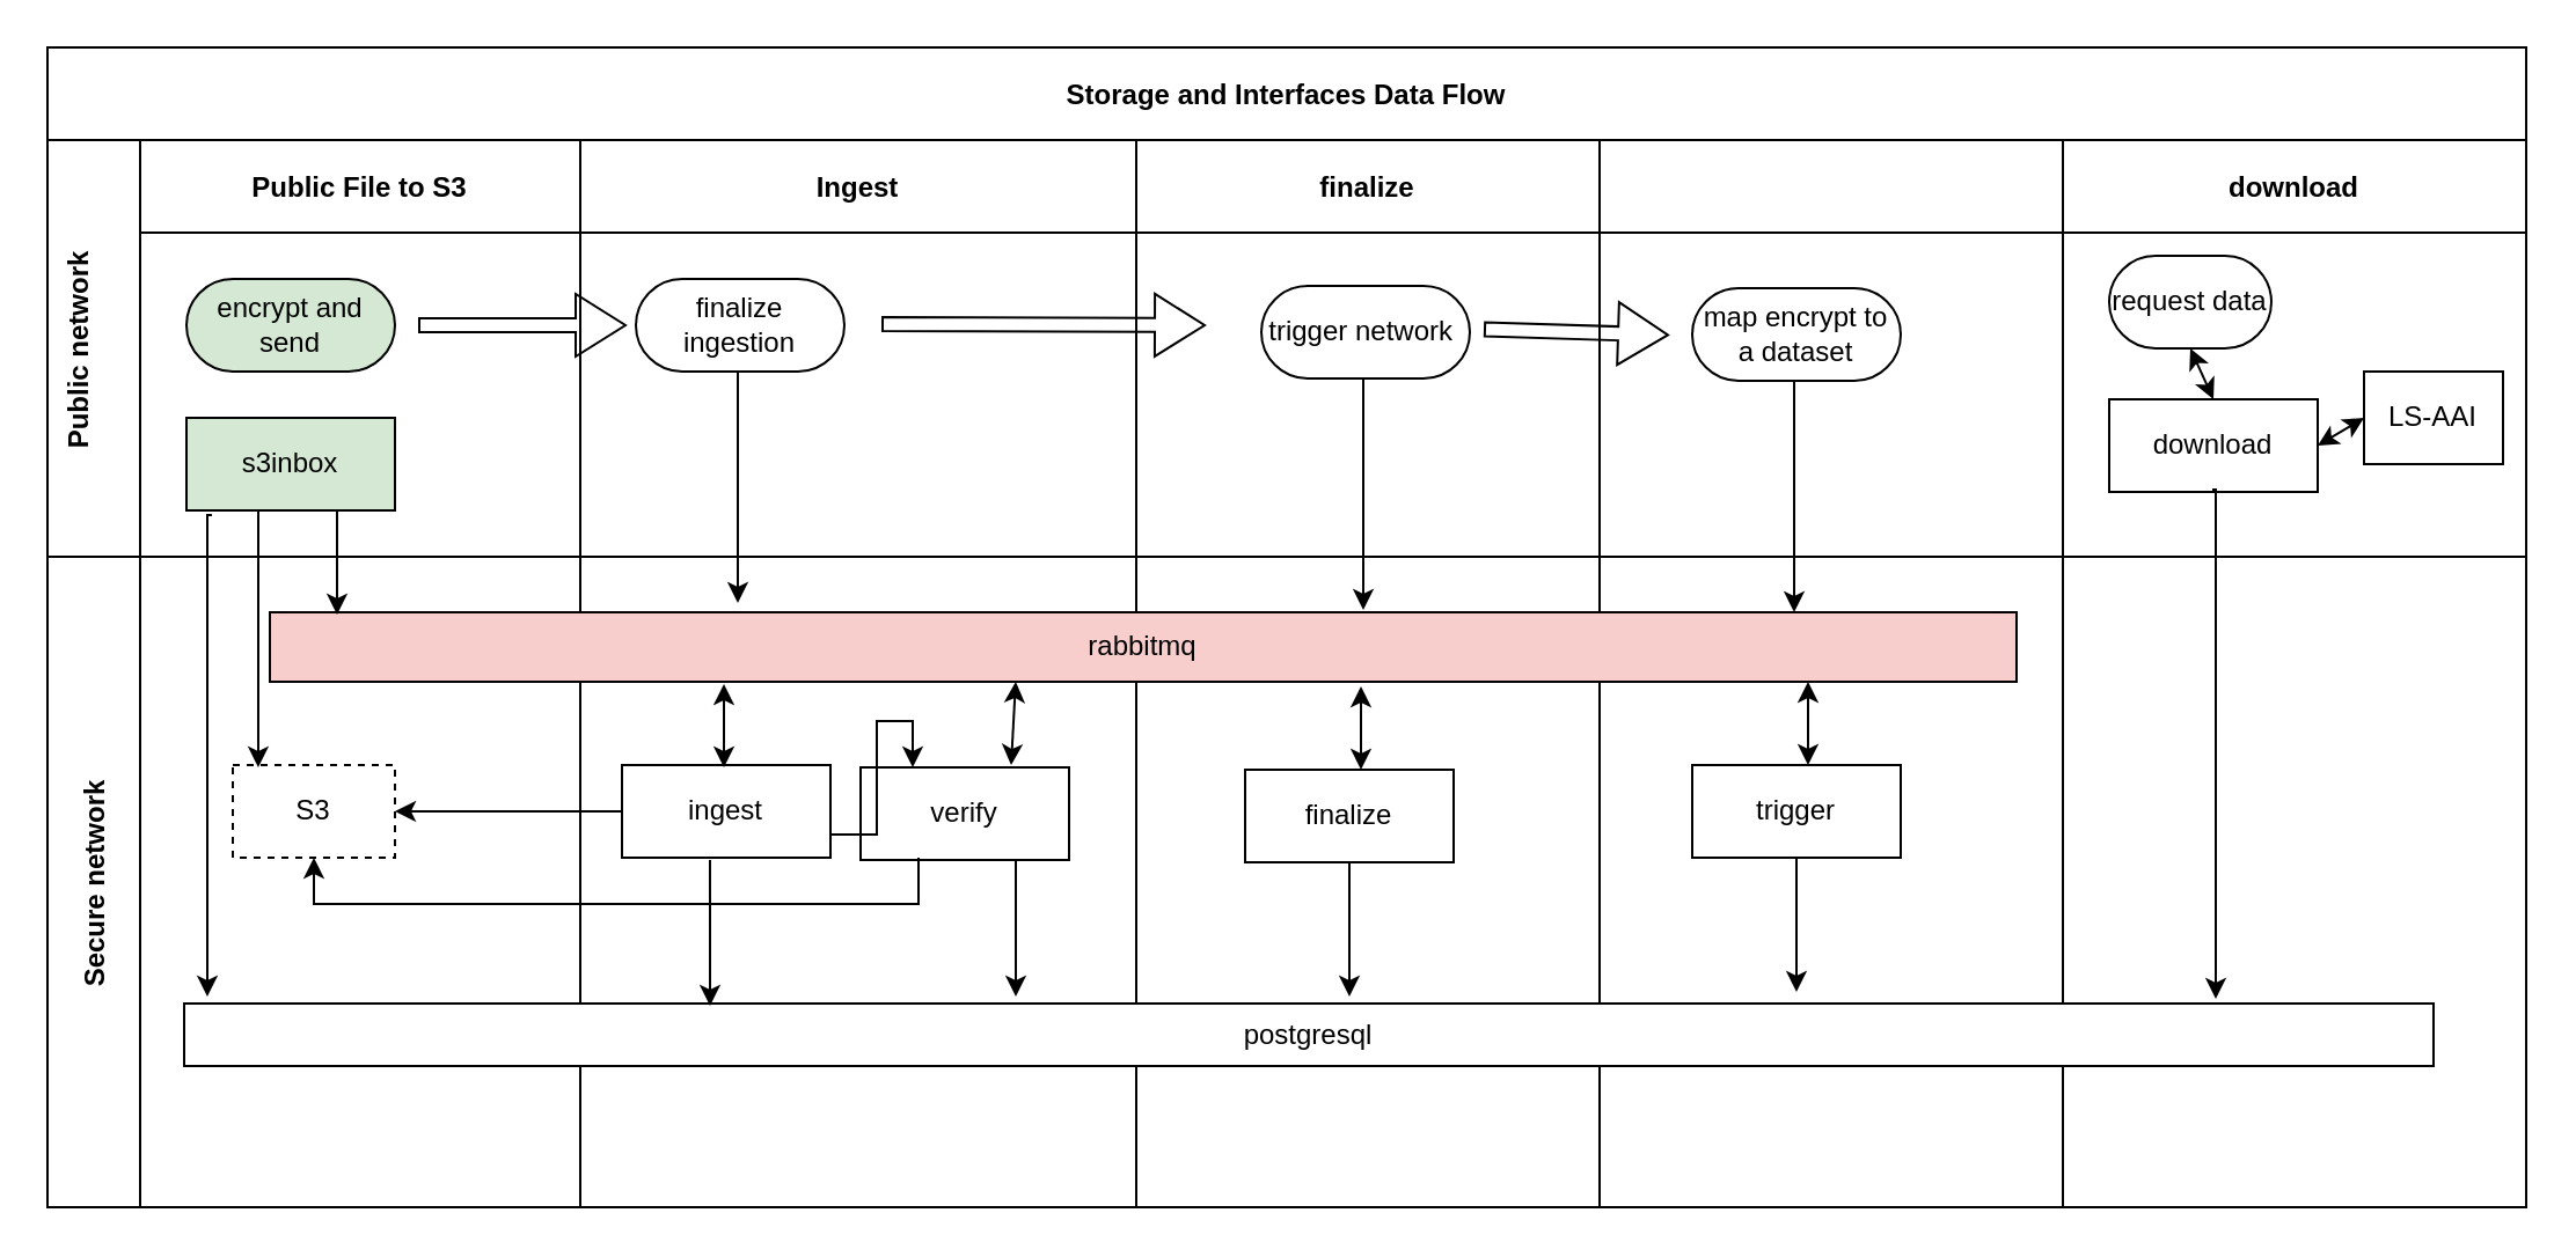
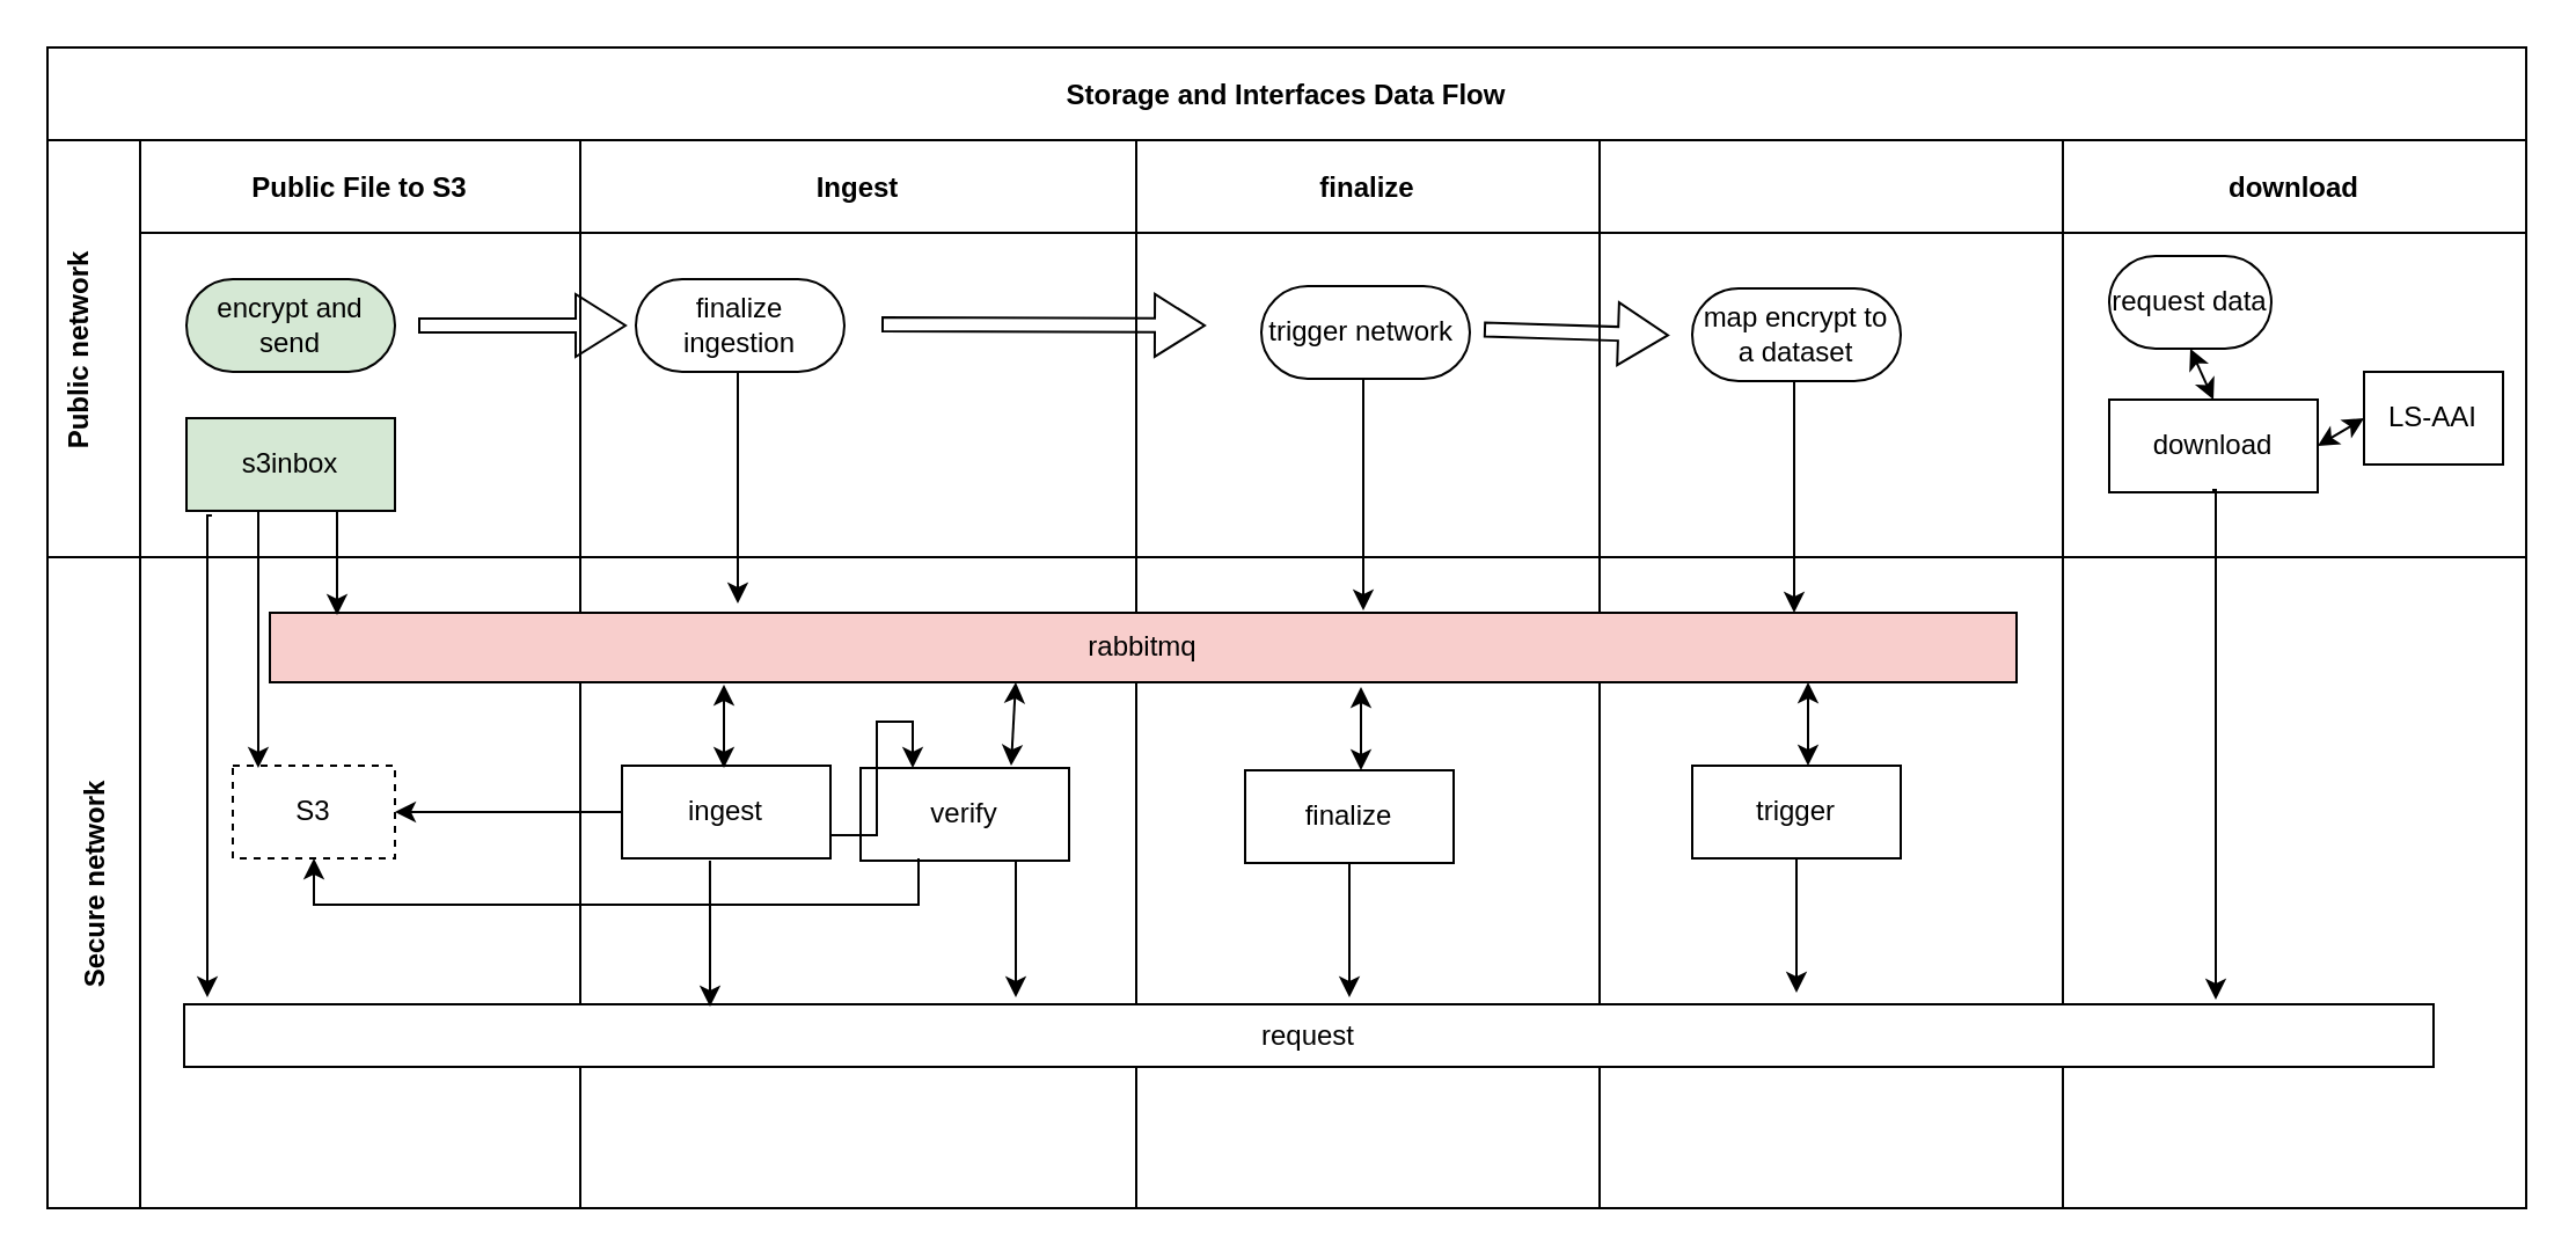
  <mxCell id="0" />
  <mxCell id="1" parent="0" />
  <mxCell id="2" value="Storage and Interfaces Data Flow" style="shape=table;childLayout=tableLayout;startSize=40;collapsible=0;recursiveResize=0;expand=0;fillColor=none;fontStyle=1" parent="1" vertex="1"><mxGeometry x="20" y="20" width="1070" height="501" as="geometry" /></mxCell>
  <mxCell id="3" value="Public network&#10;" style="shape=tableRow;horizontal=0;swimlaneHead=0;swimlaneBody=0;top=0;left=0;bottom=0;right=0;fillColor=none;points=[[0,0.5],[1,0.5]];portConstraint=eastwest;startSize=40;collapsible=0;recursiveResize=0;expand=0;fontStyle=1;" parent="2" vertex="1"><mxGeometry y="40" width="1070" height="180" as="geometry" /></mxCell>
  <mxCell id="4" value="Public File to S3" style="swimlane;swimlaneHead=0;swimlaneBody=0;connectable=0;fillColor=none;startSize=40;collapsible=0;recursiveResize=0;expand=0;fontStyle=1;" parent="3" vertex="1"><mxGeometry x="40" width="190" height="180" as="geometry"><mxRectangle width="190" height="180" as="alternateBounds" /></mxGeometry></mxCell>
  <mxCell id="5" value="encrypt and send" style="rounded=1;whiteSpace=wrap;html=1;arcSize=50;fillColor=#d5e8d4;" parent="4" vertex="1"><mxGeometry x="20" y="60" width="90" height="40" as="geometry" /></mxCell>
  <mxCell id="6" value="s3inbox" style="rounded=0;whiteSpace=wrap;html=1;fillColor=#d5e8d4;" parent="4" vertex="1"><mxGeometry x="20" y="120" width="90" height="40" as="geometry" /></mxCell>
  <mxCell id="7" value="Ingest" style="swimlane;swimlaneHead=0;swimlaneBody=0;connectable=0;fillColor=none;startSize=40;collapsible=0;recursiveResize=0;expand=0;fontStyle=1;" parent="3" vertex="1"><mxGeometry x="230" width="240" height="180" as="geometry"><mxRectangle width="240" height="180" as="alternateBounds" /></mxGeometry></mxCell>
  <mxCell id="8" value="finalize ingestion" style="rounded=1;whiteSpace=wrap;html=1;arcSize=50;" vertex="1" parent="7"><mxGeometry x="24" y="60" width="90" height="40" as="geometry" /></mxCell>
  <mxCell id="9" style="edgeStyle=orthogonalEdgeStyle;rounded=0;orthogonalLoop=1;jettySize=auto;html=1;exitX=0.5;exitY=1;exitDx=0;exitDy=0;" edge="1" parent="7"><mxGeometry relative="1" as="geometry"><mxPoint x="67" y="100" as="sourcePoint" /><mxPoint x="68" y="200" as="targetPoint" /><Array as="points"><mxPoint x="68" y="100" /></Array></mxGeometry></mxCell>
  <mxCell id="10" value="" style="shape=flexArrow;endArrow=classic;html=1;rounded=0;width=6;endSize=6.83;" edge="1" parent="7"><mxGeometry width="50" height="50" relative="1" as="geometry"><mxPoint x="130" y="79.5" as="sourcePoint" /><mxPoint x="270" y="80" as="targetPoint" /></mxGeometry></mxCell>
  <mxCell id="11" value="finalize" style="swimlane;swimlaneHead=0;swimlaneBody=0;connectable=0;fillColor=none;startSize=40;collapsible=0;recursiveResize=0;expand=0;fontStyle=1;" parent="3" vertex="1"><mxGeometry x="470" width="200" height="180" as="geometry"><mxRectangle width="200" height="180" as="alternateBounds" /></mxGeometry></mxCell>
  <mxCell id="12" value="" style="shape=flexArrow;endArrow=classic;html=1;rounded=0;width=6;endSize=6.83;" edge="1" parent="11"><mxGeometry width="50" height="50" relative="1" as="geometry"><mxPoint x="150" y="81.75" as="sourcePoint" /><mxPoint x="230" y="84.25" as="targetPoint" /></mxGeometry></mxCell>
  <mxCell id="13" style="swimlane;swimlaneHead=0;swimlaneBody=0;connectable=0;fillColor=none;startSize=40;collapsible=0;recursiveResize=0;expand=0;fontStyle=1;" vertex="1" parent="3"><mxGeometry x="670" width="200" height="180" as="geometry"><mxRectangle width="200" height="180" as="alternateBounds" /></mxGeometry></mxCell>
  <mxCell id="14" value="download" style="swimlane;swimlaneHead=0;swimlaneBody=0;connectable=0;fillColor=none;startSize=40;collapsible=0;recursiveResize=0;expand=0;fontStyle=1;" vertex="1" parent="3"><mxGeometry x="870" width="200" height="180" as="geometry"><mxRectangle width="200" height="180" as="alternateBounds" /></mxGeometry></mxCell>
  <mxCell id="15" value="download" style="rounded=0;whiteSpace=wrap;html=1;" parent="14" vertex="1"><mxGeometry x="20" y="112" width="90" height="40" as="geometry" /></mxCell>
  <mxCell id="16" value="request data" style="rounded=1;whiteSpace=wrap;html=1;arcSize=50;" vertex="1" parent="14"><mxGeometry x="20" y="50" width="70" height="40" as="geometry" /></mxCell>
  <mxCell id="17" value="LS-AAI" style="rounded=0;whiteSpace=wrap;html=1;" vertex="1" parent="14"><mxGeometry x="130" y="100" width="60" height="40" as="geometry" /></mxCell>
  <mxCell id="18" value="" style="endArrow=classic;startArrow=classic;html=1;rounded=0;entryX=0;entryY=0.5;entryDx=0;entryDy=0;exitX=1;exitY=0.5;exitDx=0;exitDy=0;" edge="1" parent="14" source="15" target="17"><mxGeometry width="50" height="50" relative="1" as="geometry"><mxPoint x="-100" y="280" as="sourcePoint" /><mxPoint x="-100" y="244" as="targetPoint" /></mxGeometry></mxCell>
  <mxCell id="19" value="" style="endArrow=classic;startArrow=classic;html=1;rounded=0;entryX=0.5;entryY=1;entryDx=0;entryDy=0;exitX=0.5;exitY=0;exitDx=0;exitDy=0;" edge="1" parent="14" source="15" target="16"><mxGeometry width="50" height="50" relative="1" as="geometry"><mxPoint x="-568" y="281" as="sourcePoint" /><mxPoint x="-568" y="245" as="targetPoint" /></mxGeometry></mxCell>
  <mxCell id="20" value="Secure network" style="shape=tableRow;horizontal=0;swimlaneHead=0;swimlaneBody=0;top=0;left=0;bottom=0;right=0;fillColor=none;points=[[0,0.5],[1,0.5]];portConstraint=eastwest;startSize=40;collapsible=0;recursiveResize=0;expand=0;fontStyle=1;" parent="2" vertex="1"><mxGeometry y="220" width="1070" height="281" as="geometry" /></mxCell>
  <mxCell id="21" value="" style="swimlane;swimlaneHead=0;swimlaneBody=0;connectable=0;fillColor=none;startSize=0;collapsible=0;recursiveResize=0;expand=0;fontStyle=1;" parent="20" vertex="1"><mxGeometry x="40" width="190" height="281" as="geometry"><mxRectangle width="190" height="281" as="alternateBounds" /></mxGeometry></mxCell>
  <mxCell id="22" value="S3" style="rounded=0;whiteSpace=wrap;html=1;dashed=1;" vertex="1" parent="21"><mxGeometry x="40" y="90" width="70" height="40" as="geometry" /></mxCell>
  <mxCell id="23" value="rabbitmq" style="rounded=0;whiteSpace=wrap;html=1;fillColor=#f8cecc;" parent="21" vertex="1"><mxGeometry x="56" y="24" width="754" height="30" as="geometry" /></mxCell>
  <mxCell id="24" value="" style="swimlane;swimlaneHead=0;swimlaneBody=0;connectable=0;fillColor=none;startSize=0;collapsible=0;recursiveResize=0;expand=0;fontStyle=1;" parent="20" vertex="1"><mxGeometry x="230" width="240" height="281" as="geometry"><mxRectangle width="240" height="281" as="alternateBounds" /></mxGeometry></mxCell>
  <mxCell id="25" value="ingest" style="rounded=0;whiteSpace=wrap;html=1;" parent="24" vertex="1"><mxGeometry x="18" y="90" width="90" height="40" as="geometry" /></mxCell>
  <mxCell id="26" value="verify" style="rounded=0;whiteSpace=wrap;html=1;" parent="24" vertex="1"><mxGeometry x="121" y="91" width="90" height="40" as="geometry" /></mxCell>
  <mxCell id="27" style="edgeStyle=orthogonalEdgeStyle;rounded=0;orthogonalLoop=1;jettySize=auto;html=1;exitX=1;exitY=0.75;exitDx=0;exitDy=0;entryX=0.25;entryY=0;entryDx=0;entryDy=0;" edge="1" parent="24" source="25" target="26"><mxGeometry relative="1" as="geometry"><mxPoint x="58" y="153" as="sourcePoint" /><mxPoint x="58" y="180" as="targetPoint" /></mxGeometry></mxCell>
  <mxCell id="28" value="" style="swimlane;swimlaneHead=0;swimlaneBody=0;connectable=0;fillColor=none;startSize=0;collapsible=0;recursiveResize=0;expand=0;fontStyle=1;" parent="20" vertex="1"><mxGeometry x="470" width="200" height="281" as="geometry"><mxRectangle width="200" height="281" as="alternateBounds" /></mxGeometry></mxCell>
  <mxCell id="29" style="swimlane;swimlaneHead=0;swimlaneBody=0;connectable=0;fillColor=none;startSize=0;collapsible=0;recursiveResize=0;expand=0;fontStyle=1;" vertex="1" parent="20"><mxGeometry x="670" width="200" height="281" as="geometry"><mxRectangle width="200" height="281" as="alternateBounds" /></mxGeometry></mxCell>
  <mxCell id="30" value="trigger" style="rounded=0;whiteSpace=wrap;html=1;" vertex="1" parent="29"><mxGeometry x="40" y="90" width="90" height="40" as="geometry" /></mxCell>
  <mxCell id="31" value="" style="endArrow=classic;startArrow=classic;html=1;rounded=0;entryX=0.427;entryY=1;entryDx=0;entryDy=0;entryPerimeter=0;" edge="1" parent="29"><mxGeometry width="50" height="50" relative="1" as="geometry"><mxPoint x="90" y="90" as="sourcePoint" /><mxPoint x="90" y="54" as="targetPoint" /></mxGeometry></mxCell>
  <mxCell id="32" style="edgeStyle=orthogonalEdgeStyle;rounded=0;orthogonalLoop=1;jettySize=auto;html=1;exitX=0.5;exitY=1;exitDx=0;exitDy=0;" edge="1" parent="29" source="30"><mxGeometry relative="1" as="geometry"><mxPoint x="-56" y="139" as="sourcePoint" /><mxPoint x="85" y="188" as="targetPoint" /><Array as="points"><mxPoint x="85" y="188" /></Array></mxGeometry></mxCell>
  <mxCell id="33" style="swimlane;swimlaneHead=0;swimlaneBody=0;connectable=0;fillColor=none;startSize=0;collapsible=0;recursiveResize=0;expand=0;fontStyle=1;" vertex="1" parent="20"><mxGeometry x="870" width="200" height="281" as="geometry"><mxRectangle width="200" height="281" as="alternateBounds" /></mxGeometry></mxCell>
  <mxCell id="34" style="edgeStyle=orthogonalEdgeStyle;rounded=0;orthogonalLoop=1;jettySize=auto;html=1;exitX=0.5;exitY=1;exitDx=0;exitDy=0;" edge="1" parent="33"><mxGeometry relative="1" as="geometry"><mxPoint x="64.5" y="-29" as="sourcePoint" /><mxPoint x="66" y="191" as="targetPoint" /><Array as="points"><mxPoint x="65.5" y="-29" /></Array></mxGeometry></mxCell>
  <mxCell id="35" style="edgeStyle=orthogonalEdgeStyle;rounded=0;orthogonalLoop=1;jettySize=auto;html=1;exitX=0;exitY=0.5;exitDx=0;exitDy=0;entryX=1;entryY=0.5;entryDx=0;entryDy=0;" edge="1" parent="20" source="25" target="22"><mxGeometry relative="1" as="geometry"><mxPoint x="218" y="143" as="sourcePoint" /><mxPoint x="218" y="170" as="targetPoint" /></mxGeometry></mxCell>
  <mxCell id="36" style="edgeStyle=orthogonalEdgeStyle;rounded=0;orthogonalLoop=1;jettySize=auto;html=1;entryX=0.5;entryY=1;entryDx=0;entryDy=0;" edge="1" parent="20" target="22"><mxGeometry relative="1" as="geometry"><mxPoint x="376" y="130" as="sourcePoint" /><mxPoint x="238" y="190" as="targetPoint" /><Array as="points"><mxPoint x="376" y="150" /><mxPoint x="115" y="150" /></Array></mxGeometry></mxCell>
  <mxCell id="37" value="" style="endArrow=classic;startArrow=classic;html=1;rounded=0;entryX=0.427;entryY=1;entryDx=0;entryDy=0;entryPerimeter=0;" edge="1" parent="20" target="23"><mxGeometry width="50" height="50" relative="1" as="geometry"><mxPoint x="416" y="90" as="sourcePoint" /><mxPoint x="520" y="70" as="targetPoint" /></mxGeometry></mxCell>
  <mxCell id="38" style="edgeStyle=orthogonalEdgeStyle;rounded=0;orthogonalLoop=1;jettySize=auto;html=1;" edge="1" parent="1"><mxGeometry relative="1" as="geometry"><mxPoint x="144" y="220" as="sourcePoint" /><mxPoint x="145" y="265" as="targetPoint" /><Array as="points"><mxPoint x="145" y="220" /><mxPoint x="145" y="265" /></Array></mxGeometry></mxCell>
  <mxCell id="39" style="edgeStyle=orthogonalEdgeStyle;rounded=0;orthogonalLoop=1;jettySize=auto;html=1;exitX=0.122;exitY=1.05;exitDx=0;exitDy=0;exitPerimeter=0;" edge="1" parent="1" source="6"><mxGeometry relative="1" as="geometry"><mxPoint x="89" y="240" as="sourcePoint" /><mxPoint x="89" y="430" as="targetPoint" /><Array as="points"><mxPoint x="89" y="222" /></Array></mxGeometry></mxCell>
- <mxCell id="40" value="postgresql" style="rounded=0;whiteSpace=wrap;html=1;" vertex="1" parent="1"><mxGeometry x="79" y="433" width="971" height="27" as="geometry" /></mxCell>
+ <mxCell id="40" value="request" style="rounded=0;whiteSpace=wrap;html=1;" vertex="1" parent="1"><mxGeometry x="79" y="433" width="971" height="27" as="geometry" /></mxCell>
  <mxCell id="41" style="edgeStyle=orthogonalEdgeStyle;rounded=0;orthogonalLoop=1;jettySize=auto;html=1;exitX=0.5;exitY=1;exitDx=0;exitDy=0;" edge="1" parent="1" source="26"><mxGeometry relative="1" as="geometry"><mxPoint x="438" y="395" as="sourcePoint" /><mxPoint x="438" y="430" as="targetPoint" /><Array as="points"><mxPoint x="438" y="371" /></Array></mxGeometry></mxCell>
  <mxCell id="42" style="edgeStyle=orthogonalEdgeStyle;rounded=0;orthogonalLoop=1;jettySize=auto;html=1;exitX=0.122;exitY=1.05;exitDx=0;exitDy=0;exitPerimeter=0;entryX=0.157;entryY=0.025;entryDx=0;entryDy=0;entryPerimeter=0;" edge="1" parent="1" target="22"><mxGeometry relative="1" as="geometry"><mxPoint x="113" y="220" as="sourcePoint" /><mxPoint x="111" y="428" as="targetPoint" /><Array as="points"><mxPoint x="111" y="220" /></Array></mxGeometry></mxCell>
  <mxCell id="43" style="edgeStyle=orthogonalEdgeStyle;rounded=0;orthogonalLoop=1;jettySize=auto;html=1;exitX=0.422;exitY=1.025;exitDx=0;exitDy=0;exitPerimeter=0;" edge="1" parent="1" source="25"><mxGeometry relative="1" as="geometry"><mxPoint x="299" y="375" as="sourcePoint" /><mxPoint x="306" y="434" as="targetPoint" /><Array as="points" /></mxGeometry></mxCell>
  <mxCell id="44" value="" style="endArrow=classic;startArrow=classic;html=1;rounded=0;entryX=0.427;entryY=1;entryDx=0;entryDy=0;entryPerimeter=0;" edge="1" parent="1"><mxGeometry width="50" height="50" relative="1" as="geometry"><mxPoint x="312" y="331" as="sourcePoint" /><mxPoint x="312" y="295" as="targetPoint" /></mxGeometry></mxCell>
  <mxCell id="45" value="finalize" style="rounded=0;whiteSpace=wrap;html=1;" vertex="1" parent="1"><mxGeometry x="537" y="332" width="90" height="40" as="geometry" /></mxCell>
  <mxCell id="46" value="trigger network&amp;nbsp;" style="rounded=1;whiteSpace=wrap;html=1;arcSize=50;" vertex="1" parent="1"><mxGeometry x="544" y="123" width="90" height="40" as="geometry" /></mxCell>
  <mxCell id="47" style="edgeStyle=orthogonalEdgeStyle;rounded=0;orthogonalLoop=1;jettySize=auto;html=1;exitX=0.5;exitY=1;exitDx=0;exitDy=0;" edge="1" parent="1"><mxGeometry relative="1" as="geometry"><mxPoint x="587" y="163" as="sourcePoint" /><mxPoint x="588" y="263" as="targetPoint" /><Array as="points"><mxPoint x="588" y="163" /></Array></mxGeometry></mxCell>
  <mxCell id="48" value="" style="endArrow=classic;startArrow=classic;html=1;rounded=0;entryX=0.427;entryY=1;entryDx=0;entryDy=0;entryPerimeter=0;" edge="1" parent="1"><mxGeometry width="50" height="50" relative="1" as="geometry"><mxPoint x="587" y="332" as="sourcePoint" /><mxPoint x="587" y="296" as="targetPoint" /></mxGeometry></mxCell>
  <mxCell id="49" style="edgeStyle=orthogonalEdgeStyle;rounded=0;orthogonalLoop=1;jettySize=auto;html=1;exitX=0.5;exitY=1;exitDx=0;exitDy=0;" edge="1" parent="1" source="45"><mxGeometry relative="1" as="geometry"><mxPoint x="441" y="381" as="sourcePoint" /><mxPoint x="582" y="430" as="targetPoint" /><Array as="points"><mxPoint x="582" y="430" /></Array></mxGeometry></mxCell>
  <mxCell id="50" value="map encrypt to a dataset" style="rounded=1;whiteSpace=wrap;html=1;arcSize=50;" vertex="1" parent="1"><mxGeometry x="730" y="124" width="90" height="40" as="geometry" /></mxCell>
  <mxCell id="51" style="edgeStyle=orthogonalEdgeStyle;rounded=0;orthogonalLoop=1;jettySize=auto;html=1;exitX=0.5;exitY=1;exitDx=0;exitDy=0;" edge="1" parent="1"><mxGeometry relative="1" as="geometry"><mxPoint x="773" y="164" as="sourcePoint" /><mxPoint x="774" y="264" as="targetPoint" /><Array as="points"><mxPoint x="774" y="164" /></Array></mxGeometry></mxCell>
  <mxCell id="52" value="" style="shape=flexArrow;endArrow=classic;html=1;rounded=0;width=6;endSize=6.83;" edge="1" parent="1"><mxGeometry width="50" height="50" relative="1" as="geometry"><mxPoint x="180" y="140" as="sourcePoint" /><mxPoint x="270" y="140" as="targetPoint" /></mxGeometry></mxCell>
